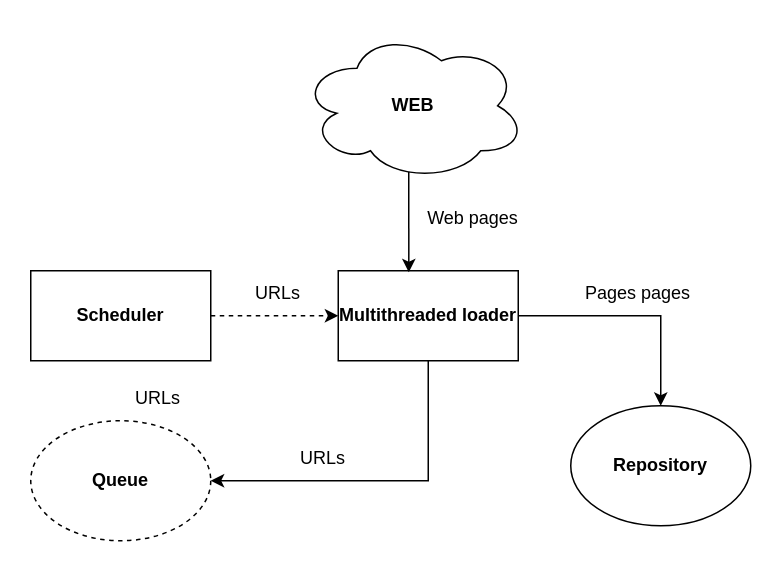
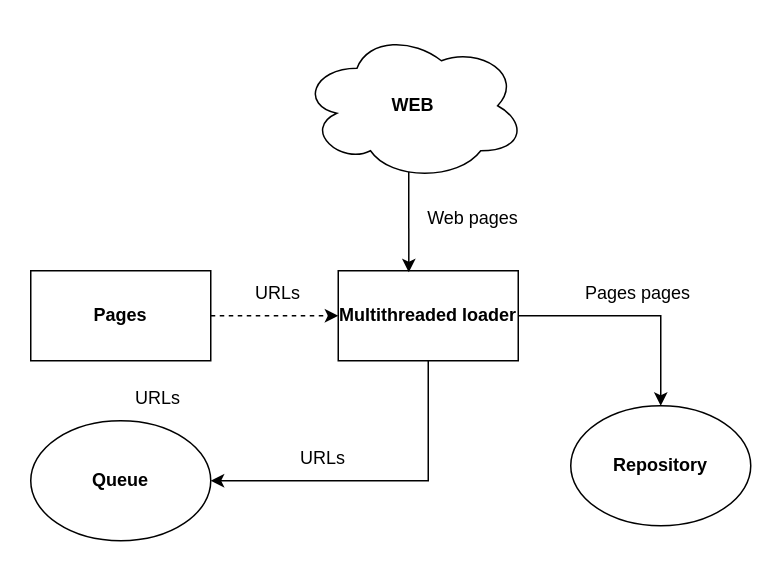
  <mxCell id="0" />
  <mxCell id="1" parent="0" />
  <mxCell id="2" value="&lt;b&gt;WEB&lt;/b&gt;" style="ellipse;shape=cloud;whiteSpace=wrap;html=1;" vertex="1" parent="1"><mxGeometry x="200" y="20" width="150" height="100" as="geometry" /></mxCell>
  <mxCell id="3" value="&lt;b&gt;Repository&lt;/b&gt;" style="ellipse;whiteSpace=wrap;html=1;" vertex="1" parent="1"><mxGeometry x="380" y="270" width="120" height="80" as="geometry" /></mxCell>
- <mxCell id="4" value="&lt;b&gt;Queue&lt;/b&gt;" style="ellipse;whiteSpace=wrap;html=1;dashed=1;" vertex="1" parent="1"><mxGeometry x="20" y="280" width="120" height="80" as="geometry" /></mxCell>
- <mxCell id="5" value="&lt;b&gt;Scheduler&lt;/b&gt;" style="rounded=0;whiteSpace=wrap;html=1;" vertex="1" parent="1"><mxGeometry x="20" y="180" width="120" height="60" as="geometry" /></mxCell>
+ <mxCell id="4" value="&lt;b&gt;Queue&lt;/b&gt;" style="ellipse;whiteSpace=wrap;html=1;" vertex="1" parent="1"><mxGeometry x="20" y="280" width="120" height="80" as="geometry" /></mxCell>
+ <mxCell id="5" value="&lt;b&gt;Pages&lt;/b&gt;" style="rounded=0;whiteSpace=wrap;html=1;" vertex="1" parent="1"><mxGeometry x="20" y="180" width="120" height="60" as="geometry" /></mxCell>
  <mxCell id="6" value="&lt;b&gt;Multithreaded loader&lt;/b&gt;" style="rounded=0;whiteSpace=wrap;html=1;" vertex="1" parent="1"><mxGeometry x="225" y="180" width="120" height="60" as="geometry" /></mxCell>
  <mxCell id="7" value="" style="endArrow=classic;html=1;rounded=0;exitX=0.48;exitY=0.94;exitDx=0;exitDy=0;exitPerimeter=0;entryX=0.392;entryY=0.017;entryDx=0;entryDy=0;entryPerimeter=0;" edge="1" parent="1" source="2" target="6"><mxGeometry width="50" height="50" relative="1" as="geometry"><mxPoint x="150" y="440" as="sourcePoint" /><mxPoint x="200" y="390" as="targetPoint" /></mxGeometry></mxCell>
  <mxCell id="8" value="Web pages" style="text;html=1;align=center;verticalAlign=middle;whiteSpace=wrap;rounded=0;" vertex="1" parent="1"><mxGeometry x="270" y="130" width="90" height="30" as="geometry" /></mxCell>
  <mxCell id="9" value="" style="endArrow=classic;html=1;rounded=0;entryX=0;entryY=0.5;entryDx=0;entryDy=0;exitX=1;exitY=0.5;exitDx=0;exitDy=0;dashed=1;" edge="1" parent="1" source="5" target="6"><mxGeometry width="50" height="50" relative="1" as="geometry"><mxPoint x="180" y="390" as="sourcePoint" /><mxPoint x="230" y="340" as="targetPoint" /></mxGeometry></mxCell>
  <mxCell id="10" value="URLs" style="text;html=1;align=center;verticalAlign=middle;whiteSpace=wrap;rounded=0;" vertex="1" parent="1"><mxGeometry x="140" y="180" width="90" height="30" as="geometry" /></mxCell>
  <mxCell id="11" value="URLs" style="text;html=1;align=center;verticalAlign=middle;whiteSpace=wrap;rounded=0;" vertex="1" parent="1"><mxGeometry x="60" y="250" width="90" height="30" as="geometry" /></mxCell>
  <mxCell id="12" value="" style="endArrow=classic;html=1;rounded=0;exitX=0.5;exitY=1;exitDx=0;exitDy=0;entryX=1;entryY=0.5;entryDx=0;entryDy=0;edgeStyle=orthogonalEdgeStyle;" edge="1" parent="1" source="6" target="4"><mxGeometry width="50" height="50" relative="1" as="geometry"><mxPoint x="240" y="460" as="sourcePoint" /><mxPoint x="290" y="410" as="targetPoint" /></mxGeometry></mxCell>
  <mxCell id="13" value="URLs" style="text;html=1;align=center;verticalAlign=middle;whiteSpace=wrap;rounded=0;" vertex="1" parent="1"><mxGeometry x="170" y="290" width="90" height="30" as="geometry" /></mxCell>
  <mxCell id="14" value="" style="endArrow=classic;html=1;rounded=0;exitX=1;exitY=0.5;exitDx=0;exitDy=0;entryX=0.5;entryY=0;entryDx=0;entryDy=0;edgeStyle=orthogonalEdgeStyle;" edge="1" parent="1" source="6" target="3"><mxGeometry width="50" height="50" relative="1" as="geometry"><mxPoint x="150" y="430" as="sourcePoint" /><mxPoint x="200" y="380" as="targetPoint" /></mxGeometry></mxCell>
  <mxCell id="15" value="Pages pages" style="text;html=1;align=center;verticalAlign=middle;whiteSpace=wrap;rounded=0;" vertex="1" parent="1"><mxGeometry x="380" y="180" width="90" height="30" as="geometry" /></mxCell>
